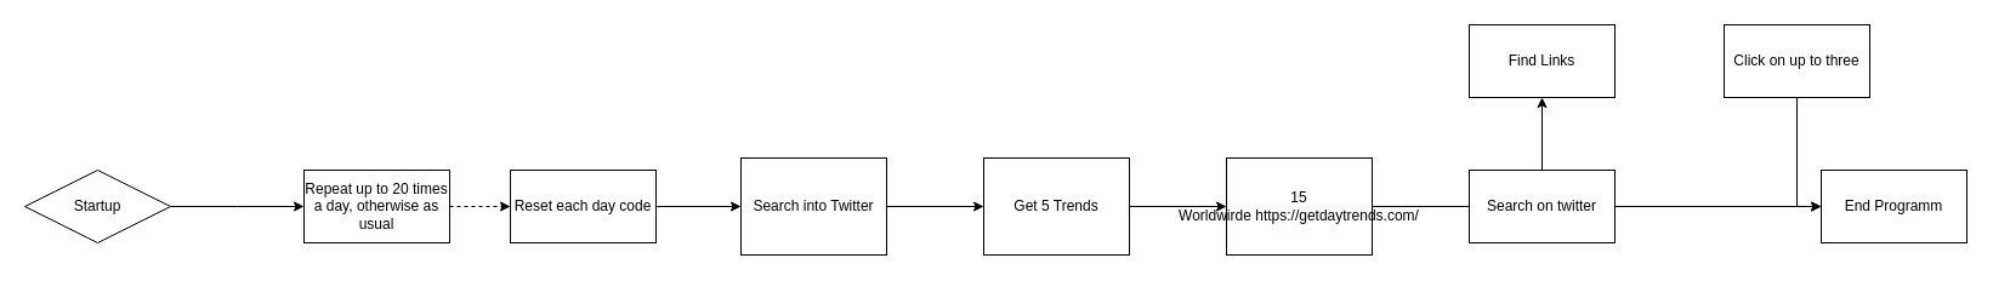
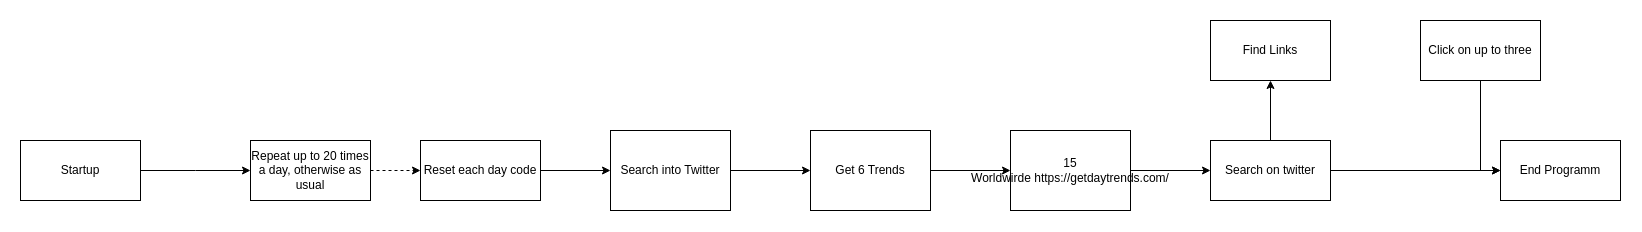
  <mxCell id="0" />
  <mxCell id="1" parent="0" />
  <mxCell id="2" value="" style="edgeStyle=orthogonalEdgeStyle;rounded=0;orthogonalLoop=1;jettySize=auto;html=1;" edge="1" parent="1" source="3"><mxGeometry relative="1" as="geometry"><mxPoint x="250" y="170" as="targetPoint" /></mxGeometry></mxCell>
- <mxCell id="3" value="Startup" style="rhombus;whiteSpace=wrap;html=1;" vertex="1" parent="1"><mxGeometry x="20" y="140" width="120" height="60" as="geometry" /></mxCell>
+ <mxCell id="3" value="Startup" style="rounded=0;whiteSpace=wrap;html=1;" vertex="1" parent="1"><mxGeometry x="20" y="140" width="120" height="60" as="geometry" /></mxCell>
  <mxCell id="4" style="edgeStyle=orthogonalEdgeStyle;rounded=0;orthogonalLoop=1;jettySize=auto;html=1;dashed=1;" edge="1" parent="1" source="5" target="7"><mxGeometry relative="1" as="geometry" /></mxCell>
  <mxCell id="5" value="Repeat up to 20 times a day, otherwise as usual" style="rounded=0;whiteSpace=wrap;html=1;" vertex="1" parent="1"><mxGeometry x="250" y="140" width="120" height="60" as="geometry" /></mxCell>
  <mxCell id="6" style="edgeStyle=orthogonalEdgeStyle;rounded=0;orthogonalLoop=1;jettySize=auto;html=1;" edge="1" parent="1" source="7" target="9"><mxGeometry relative="1" as="geometry" /></mxCell>
  <mxCell id="7" value="Reset each day code" style="rounded=0;whiteSpace=wrap;html=1;" vertex="1" parent="1"><mxGeometry x="420" y="140" width="120" height="60" as="geometry" /></mxCell>
  <mxCell id="8" value="" style="edgeStyle=orthogonalEdgeStyle;rounded=0;orthogonalLoop=1;jettySize=auto;html=1;" edge="1" parent="1" source="9" target="11"><mxGeometry relative="1" as="geometry" /></mxCell>
  <mxCell id="9" value="Search into Twitter" style="rounded=0;whiteSpace=wrap;html=1;" vertex="1" parent="1"><mxGeometry x="610" y="130" width="120" height="80" as="geometry" /></mxCell>
  <mxCell id="10" value="" style="edgeStyle=orthogonalEdgeStyle;rounded=0;orthogonalLoop=1;jettySize=auto;html=1;" edge="1" parent="1" source="11" target="13"><mxGeometry relative="1" as="geometry" /></mxCell>
- <mxCell id="11" value="Get 5 Trends" style="rounded=0;whiteSpace=wrap;html=1;" vertex="1" parent="1"><mxGeometry x="810" y="130" width="120" height="80" as="geometry" /></mxCell>
- <mxCell id="12" value="" style="edgeStyle=orthogonalEdgeStyle;rounded=0;orthogonalLoop=1;jettySize=auto;html=1;endArrow=none;" edge="1" parent="1" source="13" target="16"><mxGeometry relative="1" as="geometry" /></mxCell>
+ <mxCell id="11" value="Get 6 Trends" style="rounded=0;whiteSpace=wrap;html=1;" vertex="1" parent="1"><mxGeometry x="810" y="130" width="120" height="80" as="geometry" /></mxCell>
+ <mxCell id="12" value="" style="edgeStyle=orthogonalEdgeStyle;rounded=0;orthogonalLoop=1;jettySize=auto;html=1;" edge="1" parent="1" source="13" target="16"><mxGeometry relative="1" as="geometry" /></mxCell>
  <mxCell id="13" value="15 Worldwirde&amp;nbsp;https://getdaytrends.com/" style="rounded=0;whiteSpace=wrap;html=1;" vertex="1" parent="1"><mxGeometry x="1010" y="130" width="120" height="80" as="geometry" /></mxCell>
  <mxCell id="14" style="edgeStyle=orthogonalEdgeStyle;rounded=0;orthogonalLoop=1;jettySize=auto;html=1;entryX=0.5;entryY=1;entryDx=0;entryDy=0;" edge="1" parent="1" source="16" target="17"><mxGeometry relative="1" as="geometry" /></mxCell>
  <mxCell id="15" style="edgeStyle=orthogonalEdgeStyle;rounded=0;orthogonalLoop=1;jettySize=auto;html=1;" edge="1" parent="1" source="16" target="20"><mxGeometry relative="1" as="geometry" /></mxCell>
  <mxCell id="16" value="Search on twitter" style="whiteSpace=wrap;html=1;rounded=0;" vertex="1" parent="1"><mxGeometry x="1210" y="140" width="120" height="60" as="geometry" /></mxCell>
  <mxCell id="17" value="Find Links" style="rounded=0;whiteSpace=wrap;html=1;" vertex="1" parent="1"><mxGeometry x="1210" y="20" width="120" height="60" as="geometry" /></mxCell>
  <mxCell id="18" style="edgeStyle=orthogonalEdgeStyle;rounded=0;orthogonalLoop=1;jettySize=auto;html=1;entryX=0;entryY=0.5;entryDx=0;entryDy=0;" edge="1" parent="1" source="19" target="20"><mxGeometry relative="1" as="geometry" /></mxCell>
  <mxCell id="19" value="Click on up to three" style="rounded=0;whiteSpace=wrap;html=1;" vertex="1" parent="1"><mxGeometry x="1420" y="20" width="120" height="60" as="geometry" /></mxCell>
  <mxCell id="20" value="End Programm" style="rounded=0;whiteSpace=wrap;html=1;" vertex="1" parent="1"><mxGeometry x="1500" y="140" width="120" height="60" as="geometry" /></mxCell>
